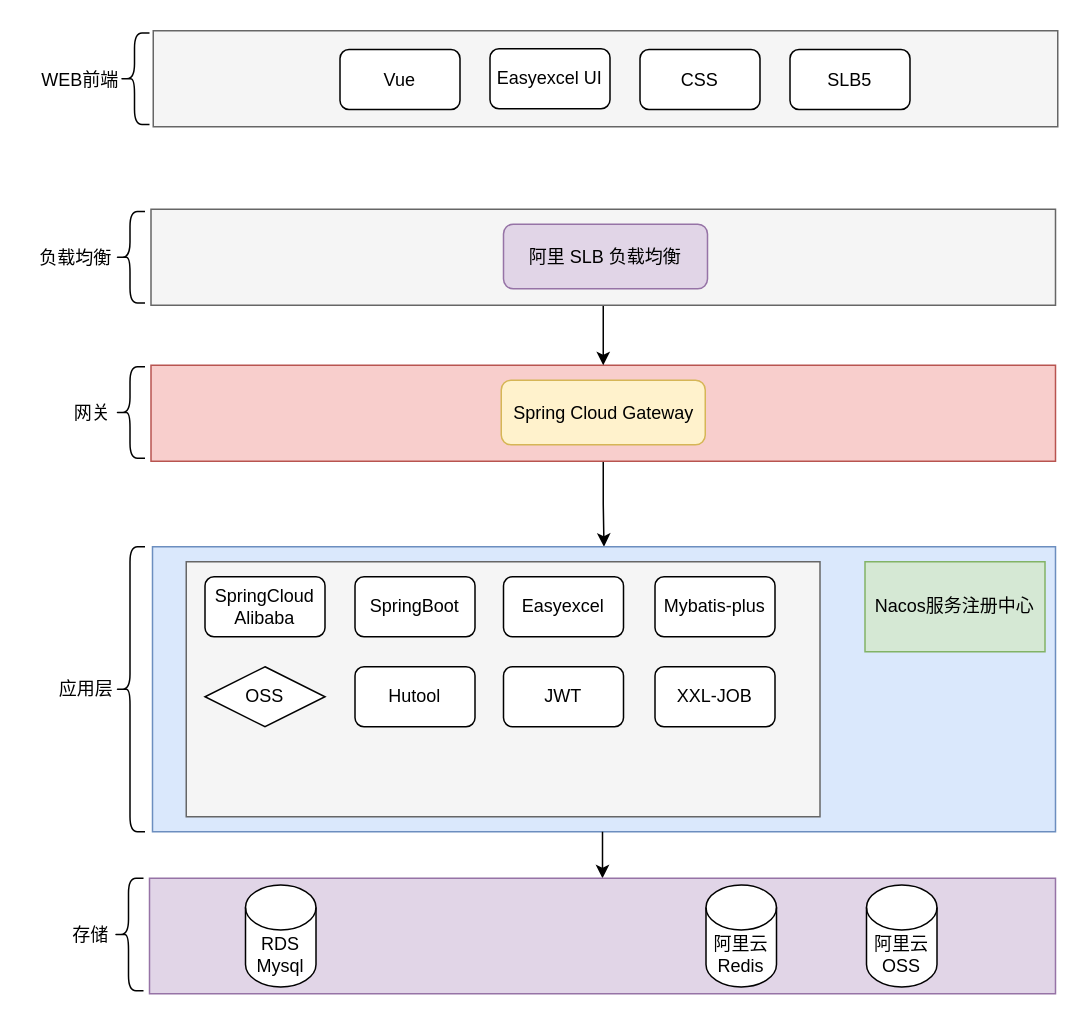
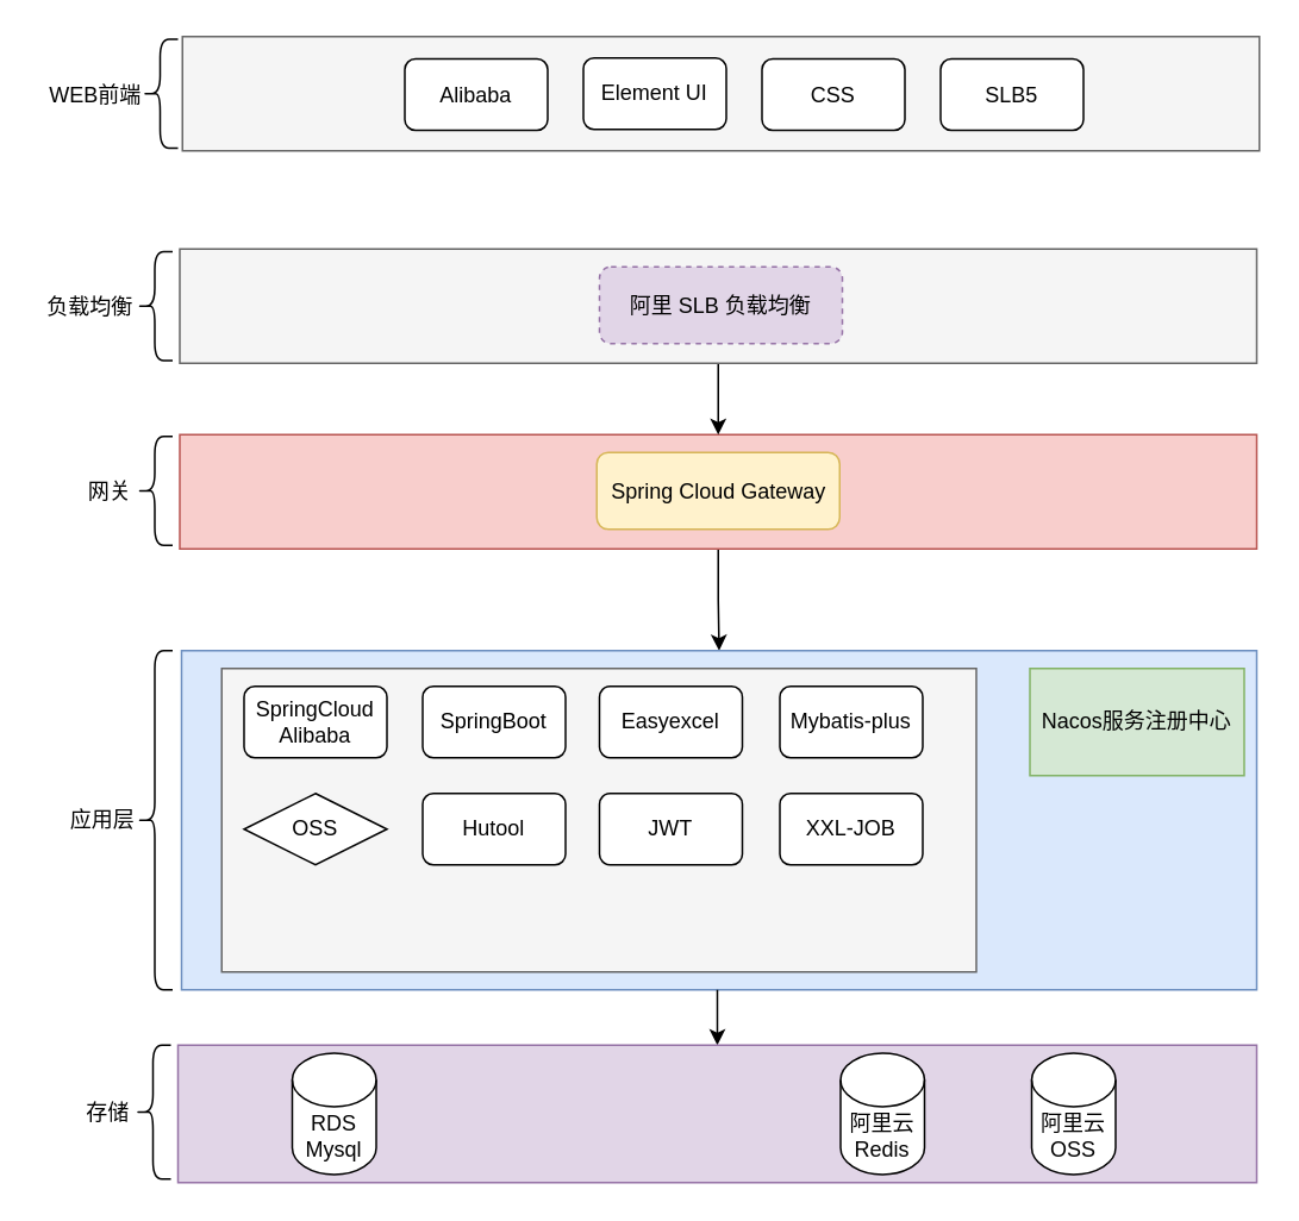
  <mxCell id="0" />
  <mxCell id="1" parent="0" />
  <mxCell id="2" style="edgeStyle=orthogonalEdgeStyle;rounded=0;orthogonalLoop=1;jettySize=auto;html=1;" parent="1" source="3" target="12" edge="1"><mxGeometry relative="1" as="geometry" /></mxCell>
  <mxCell id="3" value="" style="rounded=0;whiteSpace=wrap;html=1;fillColor=#f8cecc;strokeColor=#b85450;" parent="1" vertex="1"><mxGeometry x="100" y="243" width="603" height="64" as="geometry" /></mxCell>
  <mxCell id="4" value="网关" style="text;html=1;strokeColor=none;fillColor=none;align=center;verticalAlign=middle;whiteSpace=wrap;rounded=0;" parent="1" vertex="1"><mxGeometry x="31" y="260" width="60" height="30" as="geometry" /></mxCell>
  <mxCell id="5" value="" style="shape=curlyBracket;whiteSpace=wrap;html=1;rounded=1;" parent="1" vertex="1"><mxGeometry x="76" y="244" width="20" height="61" as="geometry" /></mxCell>
  <mxCell id="6" style="edgeStyle=orthogonalEdgeStyle;curved=1;rounded=0;orthogonalLoop=1;jettySize=auto;html=1;entryX=0.5;entryY=0;entryDx=0;entryDy=0;" parent="1" source="7" target="3" edge="1"><mxGeometry relative="1" as="geometry" /></mxCell>
  <mxCell id="7" value="" style="rounded=0;whiteSpace=wrap;html=1;fillColor=#f5f5f5;strokeColor=#666666;fontColor=#333333;" parent="1" vertex="1"><mxGeometry x="100" y="139" width="603" height="64" as="geometry" /></mxCell>
  <mxCell id="8" value="负载均衡" style="text;html=1;strokeColor=none;fillColor=none;align=center;verticalAlign=middle;whiteSpace=wrap;rounded=0;" parent="1" vertex="1"><mxGeometry x="20" y="156.5" width="60" height="30" as="geometry" /></mxCell>
  <mxCell id="9" value="" style="shape=curlyBracket;whiteSpace=wrap;html=1;rounded=1;" parent="1" vertex="1"><mxGeometry x="76" y="140.5" width="20" height="61" as="geometry" /></mxCell>
  <mxCell id="10" value="Spring Cloud Gateway" style="rounded=1;whiteSpace=wrap;html=1;fillColor=#fff2cc;strokeColor=#d6b656;" parent="1" vertex="1"><mxGeometry x="333.5" y="253" width="136" height="43" as="geometry" /></mxCell>
- <mxCell id="11" value="阿里 SLB 负载均衡" style="rounded=1;whiteSpace=wrap;html=1;fillColor=#e1d5e7;strokeColor=#9673a6;" parent="1" vertex="1"><mxGeometry x="335" y="149" width="136" height="43" as="geometry" /></mxCell>
+ <mxCell id="11" value="阿里 SLB 负载均衡" style="rounded=1;whiteSpace=wrap;html=1;fillColor=#e1d5e7;strokeColor=#9673a6;dashed=1;" parent="1" vertex="1"><mxGeometry x="335" y="149" width="136" height="43" as="geometry" /></mxCell>
  <mxCell id="12" value="" style="rounded=0;whiteSpace=wrap;html=1;fillColor=#dae8fc;strokeColor=#6c8ebf;" parent="1" vertex="1"><mxGeometry x="101" y="364" width="602" height="190" as="geometry" /></mxCell>
  <mxCell id="13" value="" style="rounded=0;whiteSpace=wrap;html=1;fillColor=#f5f5f5;fontColor=#333333;strokeColor=#666666;" parent="1" vertex="1"><mxGeometry x="123.5" y="374" width="422.5" height="170" as="geometry" /></mxCell>
  <mxCell id="14" value="Nacos服务注册中心" style="rounded=0;whiteSpace=wrap;html=1;fillColor=#d5e8d4;strokeColor=#82b366;" parent="1" vertex="1"><mxGeometry x="576" y="374" width="120" height="60" as="geometry" /></mxCell>
  <mxCell id="15" value="SpringCloud Alibaba" style="rounded=1;whiteSpace=wrap;html=1;" parent="1" vertex="1"><mxGeometry x="136" y="384" width="80" height="40" as="geometry" /></mxCell>
  <mxCell id="16" value="Mybatis-plus" style="rounded=1;whiteSpace=wrap;html=1;" parent="1" vertex="1"><mxGeometry x="436" y="384" width="80" height="40" as="geometry" /></mxCell>
  <mxCell id="17" value="Easyexcel" style="rounded=1;whiteSpace=wrap;html=1;" parent="1" vertex="1"><mxGeometry x="335" y="384" width="80" height="40" as="geometry" /></mxCell>
  <mxCell id="18" value="SpringBoot" style="rounded=1;whiteSpace=wrap;html=1;" parent="1" vertex="1"><mxGeometry x="236" y="384" width="80" height="40" as="geometry" /></mxCell>
  <mxCell id="19" value="OSS" style="rhombus;whiteSpace=wrap;html=1;" parent="1" vertex="1"><mxGeometry x="136" y="444" width="80" height="40" as="geometry" /></mxCell>
  <mxCell id="20" value="Hutool" style="rounded=1;whiteSpace=wrap;html=1;" parent="1" vertex="1"><mxGeometry x="236" y="444" width="80" height="40" as="geometry" /></mxCell>
  <mxCell id="21" value="JWT" style="rounded=1;whiteSpace=wrap;html=1;" parent="1" vertex="1"><mxGeometry x="335" y="444" width="80" height="40" as="geometry" /></mxCell>
  <mxCell id="22" value="XXL-JOB" style="rounded=1;whiteSpace=wrap;html=1;" parent="1" vertex="1"><mxGeometry x="436" y="444" width="80" height="40" as="geometry" /></mxCell>
  <mxCell id="23" value="应用层" style="text;html=1;strokeColor=none;fillColor=none;align=center;verticalAlign=middle;whiteSpace=wrap;rounded=0;" parent="1" vertex="1"><mxGeometry x="27" y="444" width="60" height="30" as="geometry" /></mxCell>
  <mxCell id="24" value="" style="shape=curlyBracket;whiteSpace=wrap;html=1;rounded=1;" parent="1" vertex="1"><mxGeometry x="76" y="364" width="20" height="190" as="geometry" /></mxCell>
  <mxCell id="25" style="edgeStyle=orthogonalEdgeStyle;curved=1;rounded=0;orthogonalLoop=1;jettySize=auto;html=1;entryX=0.5;entryY=0;entryDx=0;entryDy=0;" edge="1" parent="1" target="26"><mxGeometry relative="1" as="geometry"><mxPoint x="401" y="554" as="sourcePoint" /></mxGeometry></mxCell>
  <mxCell id="26" value="" style="rounded=0;whiteSpace=wrap;html=1;fillColor=#e1d5e7;strokeColor=#9673a6;" vertex="1" parent="1"><mxGeometry x="99" y="585" width="604" height="77" as="geometry" /></mxCell>
  <mxCell id="27" value="RDS Mysql" style="shape=cylinder3;whiteSpace=wrap;html=1;boundedLbl=1;backgroundOutline=1;size=15;rounded=0;" vertex="1" parent="1"><mxGeometry x="163" y="589.5" width="47" height="68" as="geometry" /></mxCell>
  <mxCell id="28" value="阿里云Redis" style="shape=cylinder3;whiteSpace=wrap;html=1;boundedLbl=1;backgroundOutline=1;size=15;rounded=0;" vertex="1" parent="1"><mxGeometry x="470" y="589.5" width="47" height="68" as="geometry" /></mxCell>
  <mxCell id="29" value="存储" style="text;html=1;strokeColor=none;fillColor=none;align=center;verticalAlign=middle;whiteSpace=wrap;rounded=0;" vertex="1" parent="1"><mxGeometry x="30" y="607.5" width="60" height="30" as="geometry" /></mxCell>
  <mxCell id="30" value="" style="shape=curlyBracket;whiteSpace=wrap;html=1;rounded=1;" vertex="1" parent="1"><mxGeometry x="75" y="585" width="20" height="75" as="geometry" /></mxCell>
  <mxCell id="31" value="阿里云OSS" style="shape=cylinder3;whiteSpace=wrap;html=1;boundedLbl=1;backgroundOutline=1;size=15;rounded=0;" vertex="1" parent="1"><mxGeometry x="577" y="589.5" width="47" height="68" as="geometry" /></mxCell>
  <mxCell id="32" value="" style="rounded=0;whiteSpace=wrap;html=1;fillColor=#f5f5f5;strokeColor=#666666;fontColor=#333333;" vertex="1" parent="1"><mxGeometry x="101.5" y="20" width="603" height="64" as="geometry" /></mxCell>
  <mxCell id="33" value="WEB前端" style="text;html=1;strokeColor=none;fillColor=none;align=center;verticalAlign=middle;whiteSpace=wrap;rounded=0;" vertex="1" parent="1"><mxGeometry x="23" y="37.5" width="60" height="30" as="geometry" /></mxCell>
  <mxCell id="34" value="" style="shape=curlyBracket;whiteSpace=wrap;html=1;rounded=1;" vertex="1" parent="1"><mxGeometry x="79" y="21.5" width="20" height="61" as="geometry" /></mxCell>
- <mxCell id="35" value="Vue" style="rounded=1;whiteSpace=wrap;html=1;" vertex="1" parent="1"><mxGeometry x="226" y="32.5" width="80" height="40" as="geometry" /></mxCell>
- <mxCell id="36" value="Easyexcel UI" style="rounded=1;whiteSpace=wrap;html=1;" vertex="1" parent="1"><mxGeometry x="326" y="32" width="80" height="40" as="geometry" /></mxCell>
+ <mxCell id="35" value="Alibaba" style="rounded=1;whiteSpace=wrap;html=1;" vertex="1" parent="1"><mxGeometry x="226" y="32.5" width="80" height="40" as="geometry" /></mxCell>
+ <mxCell id="36" value="Element UI" style="rounded=1;whiteSpace=wrap;html=1;" vertex="1" parent="1"><mxGeometry x="326" y="32" width="80" height="40" as="geometry" /></mxCell>
  <mxCell id="37" value="CSS" style="rounded=1;whiteSpace=wrap;html=1;" vertex="1" parent="1"><mxGeometry x="426" y="32.5" width="80" height="40" as="geometry" /></mxCell>
  <mxCell id="38" value="SLB5" style="rounded=1;whiteSpace=wrap;html=1;" vertex="1" parent="1"><mxGeometry x="526" y="32.5" width="80" height="40" as="geometry" /></mxCell>
